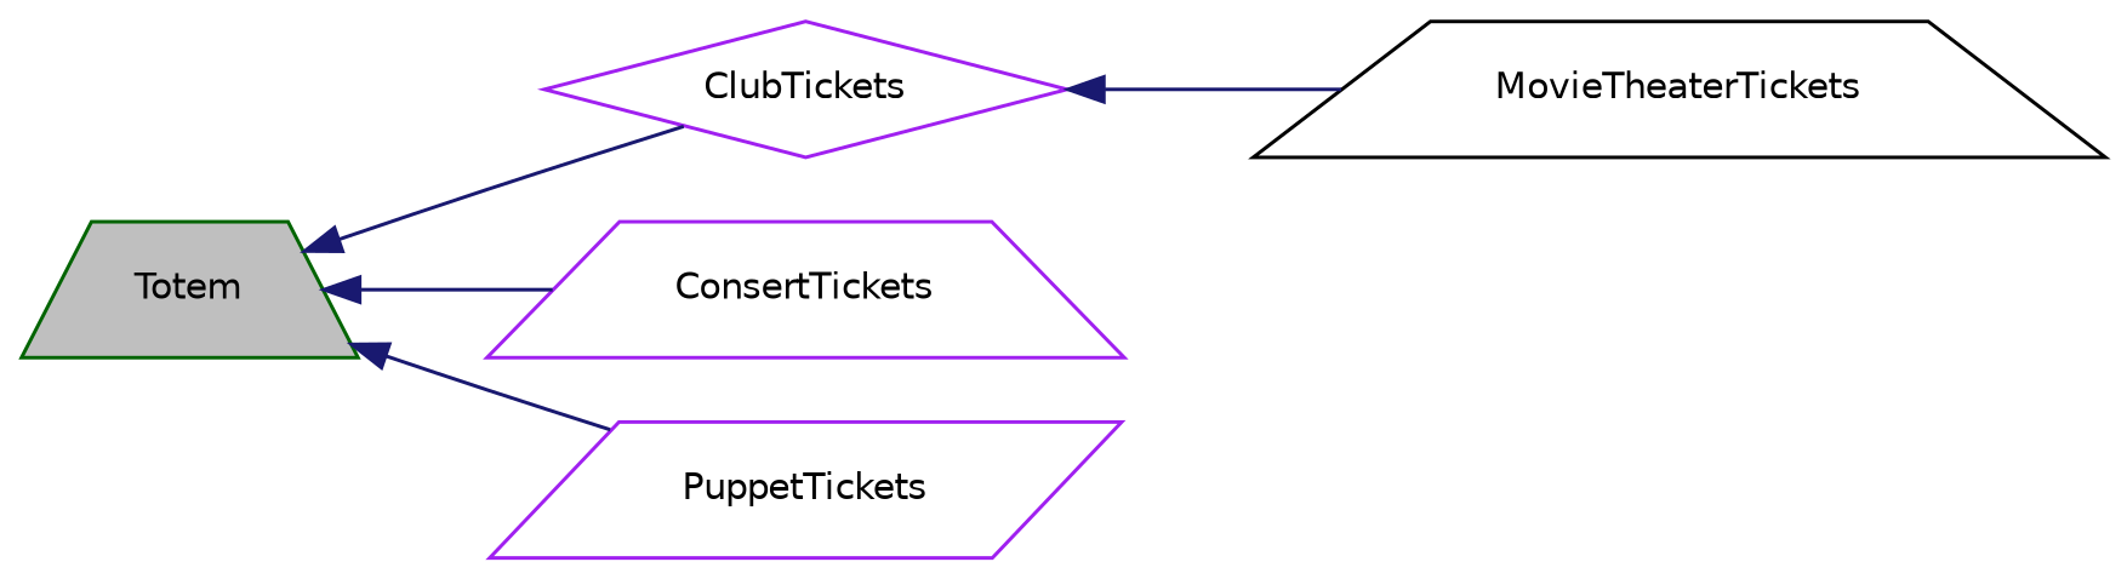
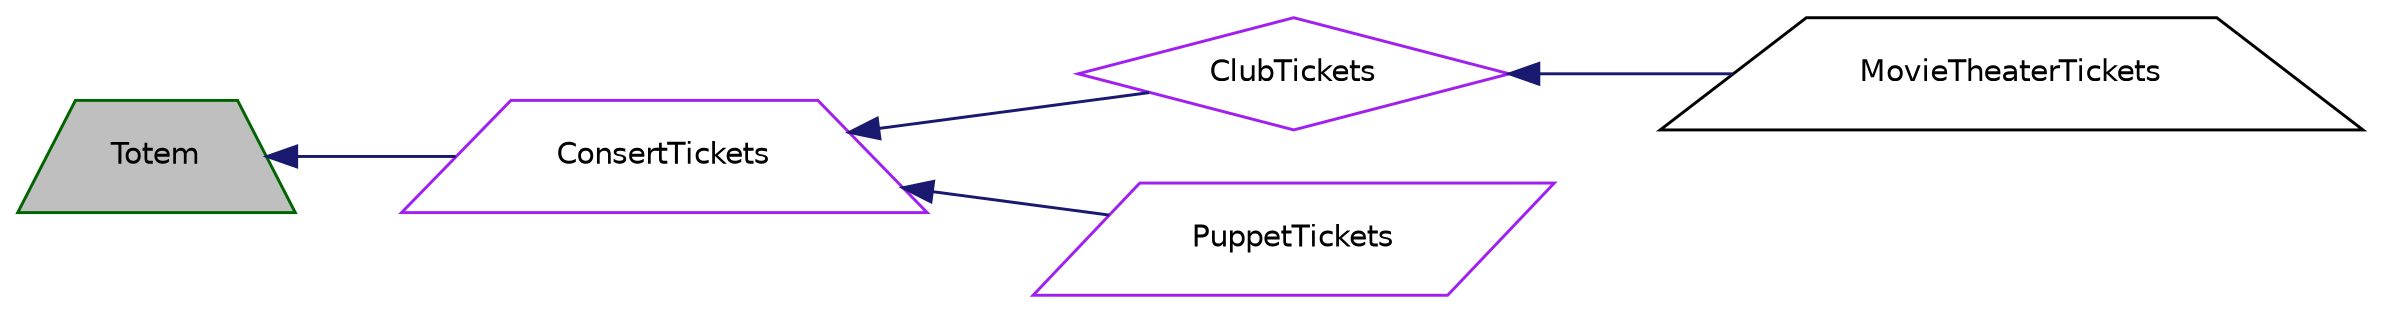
  digraph {
    rankdir=LR
    node [color=purple fillcolor=white fontname=Helvetica fontsize=10 shape=trapezium style=filled]
    edge [color=midnightblue dir=back fontname=Helvetica fontsize=10 labelfontname=Helvetica labelfontsize=10 style=solid]
    n1 [color=darkgreen fillcolor=grey75 fontcolor=black height=0.2 label=Totem width=0.4]
    n2 [height=0.2 label=ClubTickets shape=diamond width=0.4]
    n3 [height=0.2 label=ConsertTickets width=0.4]
    n4 [height=0.2 label=PuppetTickets shape=parallelogram width=0.4]
    n5 [color=black height=0.2 label=MovieTheaterTickets width=0.4]
-   n1 -> n2
+   n3 -> n2
    n1 -> n3
-   n1 -> n4
+   n3 -> n4
    n2 -> n5
  }
